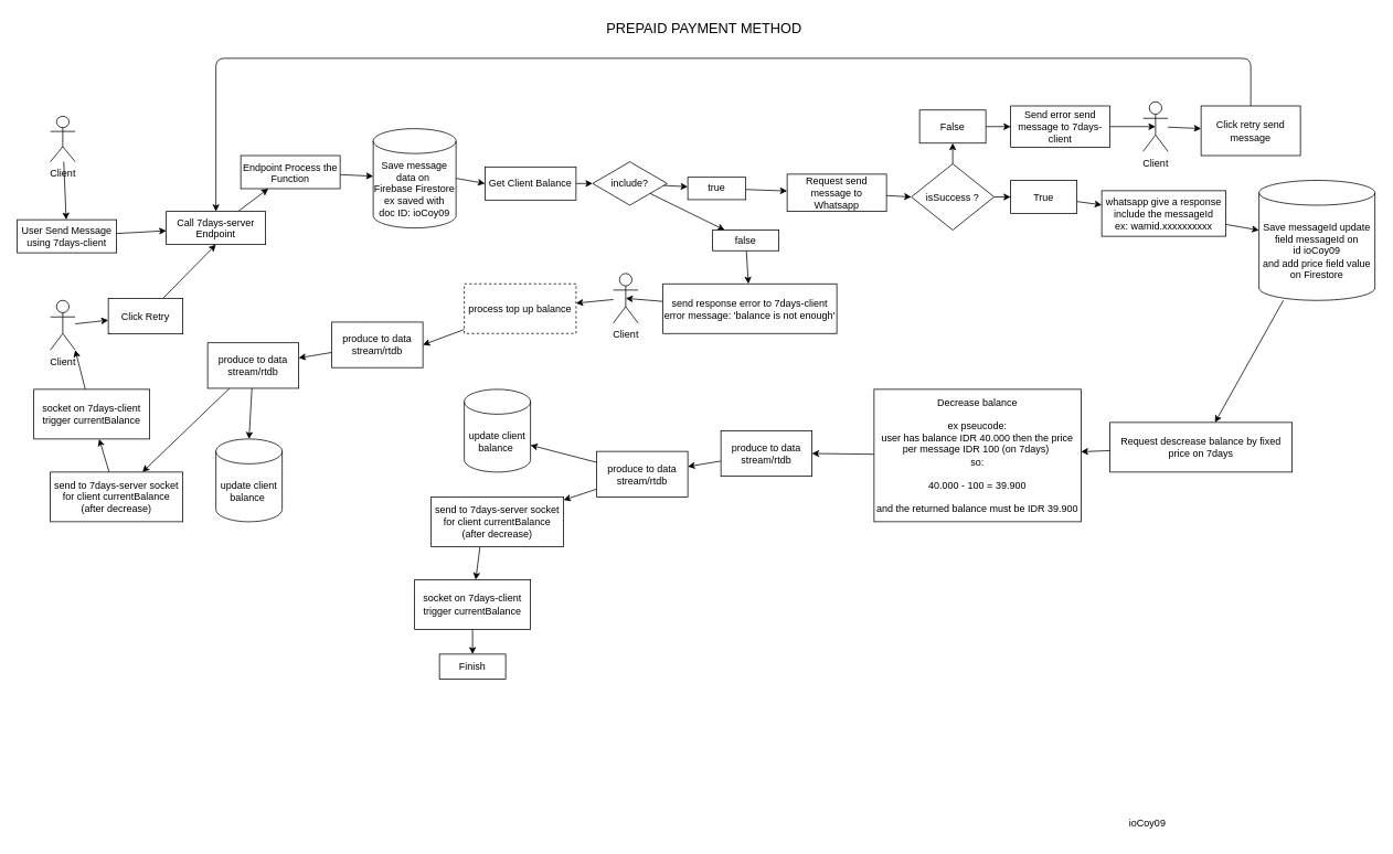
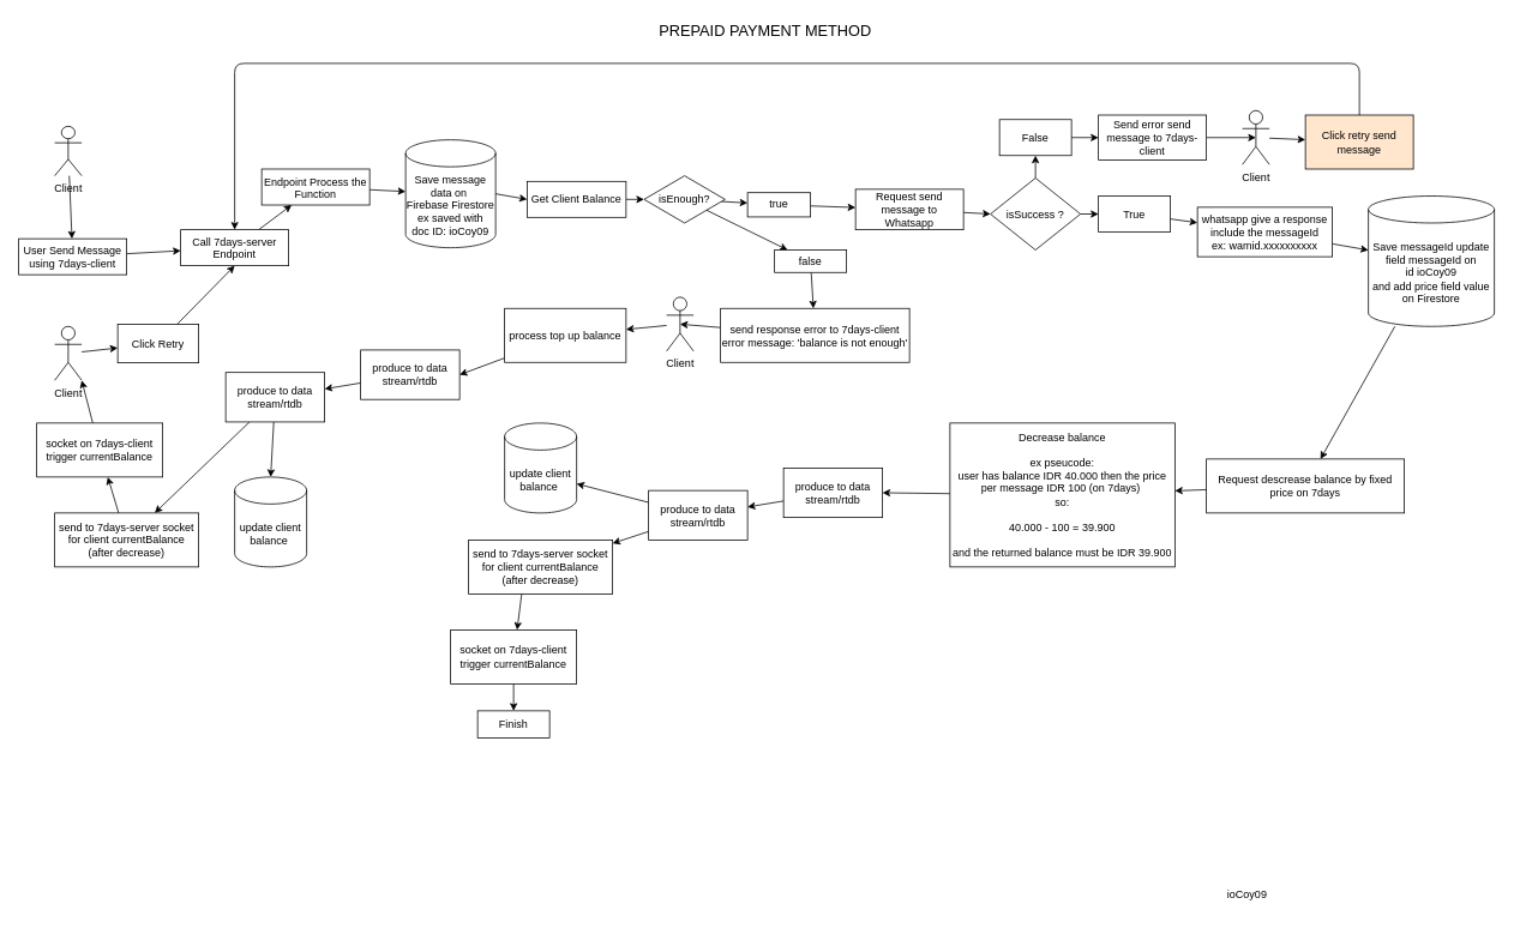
  <mxCell id="0" />
  <mxCell id="1" parent="0" />
  <mxCell id="2" value="" style="edgeStyle=none;html=1;" parent="1" source="3" target="5" edge="1"><mxGeometry relative="1" as="geometry" /></mxCell>
  <mxCell id="3" value="Client" style="shape=umlActor;verticalLabelPosition=bottom;verticalAlign=top;html=1;outlineConnect=0;" parent="1" vertex="1"><mxGeometry x="60" y="140" width="30" height="55" as="geometry" /></mxCell>
  <mxCell id="4" value="" style="edgeStyle=none;html=1;" parent="1" source="5" target="7" edge="1"><mxGeometry relative="1" as="geometry" /></mxCell>
  <mxCell id="5" value="User Send Message using 7days-client" style="whiteSpace=wrap;html=1;verticalAlign=top;align=center;" parent="1" vertex="1"><mxGeometry x="20" y="265" width="120" height="40" as="geometry" /></mxCell>
  <mxCell id="6" value="" style="edgeStyle=none;html=1;" parent="1" source="7" target="9" edge="1"><mxGeometry relative="1" as="geometry" /></mxCell>
  <mxCell id="7" value="Call 7days-server Endpoint" style="whiteSpace=wrap;html=1;verticalAlign=top;align=center;" parent="1" vertex="1"><mxGeometry x="200" y="255" width="120" height="40" as="geometry" /></mxCell>
  <mxCell id="8" value="" style="edgeStyle=none;html=1;" edge="1" parent="1" source="9" target="11"><mxGeometry relative="1" as="geometry"><mxPoint x="435" y="212.054" as="targetPoint" /></mxGeometry></mxCell>
  <mxCell id="9" value="Endpoint Process the Function" style="whiteSpace=wrap;html=1;verticalAlign=top;align=center;" parent="1" vertex="1"><mxGeometry x="290" y="187.5" width="120" height="40" as="geometry" /></mxCell>
  <mxCell id="10" style="edgeStyle=none;html=1;exitX=1;exitY=0.5;exitDx=0;exitDy=0;exitPerimeter=0;entryX=0;entryY=0.5;entryDx=0;entryDy=0;" edge="1" parent="1" source="11" target="48"><mxGeometry relative="1" as="geometry"><mxPoint x="600" y="215" as="targetPoint" /></mxGeometry></mxCell>
  <mxCell id="11" value="Save message data on&amp;nbsp;&lt;br&gt;Firebase Firestore&lt;br&gt;ex saved with &lt;br&gt;doc ID: ioCoy09" style="shape=cylinder3;whiteSpace=wrap;html=1;boundedLbl=1;backgroundOutline=1;size=15;" vertex="1" parent="1"><mxGeometry x="450" y="155" width="100" height="120" as="geometry" /></mxCell>
  <mxCell id="12" style="edgeStyle=none;html=1;entryX=0;entryY=0.5;entryDx=0;entryDy=0;" edge="1" parent="1" source="13" target="16"><mxGeometry relative="1" as="geometry" /></mxCell>
  <mxCell id="13" value="Request send message to Whatsapp" style="rounded=0;whiteSpace=wrap;html=1;" vertex="1" parent="1"><mxGeometry x="950" y="210" width="120" height="45" as="geometry" /></mxCell>
  <mxCell id="14" style="edgeStyle=none;html=1;" edge="1" parent="1" source="16" target="18"><mxGeometry relative="1" as="geometry"><mxPoint x="1150" y="152.5" as="targetPoint" /></mxGeometry></mxCell>
  <mxCell id="15" style="edgeStyle=none;html=1;" edge="1" parent="1" source="16" target="26"><mxGeometry relative="1" as="geometry"><mxPoint x="1230" y="237.5" as="targetPoint" /></mxGeometry></mxCell>
  <mxCell id="16" value="isSuccess ?" style="rhombus;whiteSpace=wrap;html=1;rounded=0;" vertex="1" parent="1"><mxGeometry x="1100" y="197.5" width="100" height="80" as="geometry" /></mxCell>
  <mxCell id="17" value="" style="edgeStyle=none;html=1;" edge="1" parent="1" source="18" target="20"><mxGeometry relative="1" as="geometry" /></mxCell>
  <mxCell id="18" value="False" style="rounded=0;whiteSpace=wrap;html=1;" vertex="1" parent="1"><mxGeometry x="1110" y="132.5" width="80" height="40" as="geometry" /></mxCell>
  <mxCell id="19" style="edgeStyle=none;html=1;entryX=0.5;entryY=0.5;entryDx=0;entryDy=0;entryPerimeter=0;" edge="1" parent="1" source="20" target="22"><mxGeometry relative="1" as="geometry" /></mxCell>
  <mxCell id="20" value="Send error send message to 7days-client" style="rounded=0;whiteSpace=wrap;html=1;" vertex="1" parent="1"><mxGeometry x="1220" y="127.5" width="120" height="50" as="geometry" /></mxCell>
  <mxCell id="21" style="edgeStyle=none;html=1;" edge="1" parent="1" source="22" target="24"><mxGeometry relative="1" as="geometry"><mxPoint x="1450" y="152.5" as="targetPoint" /></mxGeometry></mxCell>
  <mxCell id="22" value="Client" style="shape=umlActor;verticalLabelPosition=bottom;verticalAlign=top;html=1;outlineConnect=0;" vertex="1" parent="1"><mxGeometry x="1380" y="122.5" width="30" height="60" as="geometry" /></mxCell>
  <mxCell id="23" style="edgeStyle=none;html=1;entryX=0.5;entryY=0;entryDx=0;entryDy=0;" edge="1" parent="1" source="24" target="7"><mxGeometry relative="1" as="geometry"><mxPoint x="270" y="50" as="targetPoint" /><Array as="points"><mxPoint x="1510" y="70" /><mxPoint x="260" y="70" /></Array></mxGeometry></mxCell>
- <mxCell id="24" value="Click retry send message" style="rounded=0;whiteSpace=wrap;html=1;" vertex="1" parent="1"><mxGeometry x="1450" y="127.5" width="120" height="60" as="geometry" /></mxCell>
+ <mxCell id="24" value="Click retry send message" style="rounded=0;whiteSpace=wrap;html=1;fillColor=#ffe6cc;" vertex="1" parent="1"><mxGeometry x="1450" y="127.5" width="120" height="60" as="geometry" /></mxCell>
  <mxCell id="25" value="" style="edgeStyle=none;html=1;" edge="1" parent="1" source="26" target="28"><mxGeometry relative="1" as="geometry" /></mxCell>
  <mxCell id="26" value="True" style="rounded=0;whiteSpace=wrap;html=1;" vertex="1" parent="1"><mxGeometry x="1220" y="217.5" width="80" height="40" as="geometry" /></mxCell>
  <mxCell id="27" style="edgeStyle=none;html=1;" edge="1" parent="1" source="28" target="31"><mxGeometry relative="1" as="geometry"><mxPoint x="1510" y="272.5" as="targetPoint" /></mxGeometry></mxCell>
  <mxCell id="28" value="whatsapp give a response include the messageId&lt;br&gt;ex: wamid.xxxxxxxxxx" style="rounded=0;whiteSpace=wrap;html=1;" vertex="1" parent="1"><mxGeometry x="1330" y="230" width="150" height="55" as="geometry" /></mxCell>
  <mxCell id="29" value="&lt;span style=&quot;&quot;&gt;ioCoy09&lt;/span&gt;" style="text;html=1;align=center;verticalAlign=middle;resizable=0;points=[];autosize=1;strokeColor=none;fillColor=none;" vertex="1" parent="1"><mxGeometry x="1350" y="980" width="70" height="30" as="geometry" /></mxCell>
  <mxCell id="30" style="edgeStyle=none;html=1;" edge="1" parent="1" source="31" target="32"><mxGeometry relative="1" as="geometry"><mxPoint x="1280" y="380" as="targetPoint" /><mxPoint x="1299.7" y="340.65" as="sourcePoint" /></mxGeometry></mxCell>
  <mxCell id="31" value="Save messageId update field messageId on id&amp;nbsp;&lt;span style=&quot;&quot;&gt;ioCoy09&lt;br&gt;and add price field value&lt;br&gt;on Firestore&lt;br&gt;&lt;/span&gt;" style="shape=cylinder3;whiteSpace=wrap;html=1;boundedLbl=1;backgroundOutline=1;size=15;" vertex="1" parent="1"><mxGeometry x="1520" y="217.5" width="140" height="145" as="geometry" /></mxCell>
  <mxCell id="32" value="Request descrease balance by fixed price on 7days" style="rounded=0;whiteSpace=wrap;html=1;" vertex="1" parent="1"><mxGeometry x="1340" y="510" width="220" height="60" as="geometry" /></mxCell>
  <mxCell id="33" value="" style="edgeStyle=none;html=1;" edge="1" parent="1" source="32" target="35"><mxGeometry relative="1" as="geometry"><mxPoint x="1200" y="535" as="sourcePoint" /></mxGeometry></mxCell>
  <mxCell id="34" style="edgeStyle=none;html=1;entryX=1;entryY=0.5;entryDx=0;entryDy=0;" edge="1" parent="1" source="35" target="37"><mxGeometry relative="1" as="geometry"><mxPoint x="870" y="529.651" as="targetPoint" /></mxGeometry></mxCell>
  <mxCell id="35" value="Decrease balance&lt;br&gt;&lt;br&gt;ex pseucode:&lt;br&gt;user has balance IDR 40.000 then the price per message IDR 100 (on 7days)&amp;nbsp;&lt;br&gt;so:&lt;br&gt;&lt;br&gt;40.000 - 100 = 39.900&lt;br&gt;&lt;br&gt;and the returned balance must be IDR 39.900" style="rounded=0;whiteSpace=wrap;html=1;" vertex="1" parent="1"><mxGeometry x="1055" y="470" width="250" height="160" as="geometry" /></mxCell>
  <mxCell id="36" value="" style="edgeStyle=none;html=1;" edge="1" parent="1" source="37" target="40"><mxGeometry relative="1" as="geometry" /></mxCell>
  <mxCell id="37" value="produce to data stream/rtdb" style="whiteSpace=wrap;html=1;" vertex="1" parent="1"><mxGeometry x="870" y="520" width="110" height="55" as="geometry" /></mxCell>
  <mxCell id="38" style="edgeStyle=none;html=1;entryX=1;entryY=0;entryDx=0;entryDy=67.5;entryPerimeter=0;" edge="1" parent="1" source="40" target="41"><mxGeometry relative="1" as="geometry" /></mxCell>
  <mxCell id="39" style="edgeStyle=none;html=1;" edge="1" parent="1" source="40" target="43"><mxGeometry relative="1" as="geometry"><mxPoint x="660" y="640" as="targetPoint" /></mxGeometry></mxCell>
  <mxCell id="40" value="produce to data stream/rtdb" style="whiteSpace=wrap;html=1;" vertex="1" parent="1"><mxGeometry x="720" y="545" width="110" height="55" as="geometry" /></mxCell>
  <mxCell id="41" value="&lt;span style=&quot;&quot;&gt;update client balance&amp;nbsp;&lt;br&gt;&lt;/span&gt;" style="shape=cylinder3;whiteSpace=wrap;html=1;boundedLbl=1;backgroundOutline=1;size=15;" vertex="1" parent="1"><mxGeometry x="560" y="470" width="80" height="100" as="geometry" /></mxCell>
  <mxCell id="42" style="edgeStyle=none;html=1;" edge="1" parent="1" target="45"><mxGeometry relative="1" as="geometry"><mxPoint x="550" y="700" as="targetPoint" /><mxPoint x="579" y="660" as="sourcePoint" /></mxGeometry></mxCell>
  <mxCell id="43" value="send to 7days-server socket for client currentBalance (after decrease)" style="rounded=0;whiteSpace=wrap;html=1;" vertex="1" parent="1"><mxGeometry x="520" y="600" width="160" height="60" as="geometry" /></mxCell>
  <mxCell id="44" style="edgeStyle=none;html=1;" edge="1" parent="1" source="45" target="46"><mxGeometry relative="1" as="geometry" /></mxCell>
  <mxCell id="45" value="socket on 7days-client trigger currentBalance" style="rounded=0;whiteSpace=wrap;html=1;" vertex="1" parent="1"><mxGeometry x="500" y="700" width="140" height="60" as="geometry" /></mxCell>
  <mxCell id="46" value="Finish" style="whiteSpace=wrap;html=1;rounded=0;" vertex="1" parent="1"><mxGeometry x="530" y="790" width="80" height="30" as="geometry" /></mxCell>
  <mxCell id="47" value="" style="edgeStyle=none;html=1;" edge="1" parent="1" source="48" target="51"><mxGeometry relative="1" as="geometry" /></mxCell>
  <mxCell id="48" value="Get Client Balance" style="rounded=0;whiteSpace=wrap;html=1;" vertex="1" parent="1"><mxGeometry x="585" y="201.25" width="110" height="40" as="geometry" /></mxCell>
  <mxCell id="49" style="edgeStyle=none;html=1;" edge="1" parent="1" source="51" target="53"><mxGeometry relative="1" as="geometry" /></mxCell>
  <mxCell id="50" value="" style="edgeStyle=none;html=1;" edge="1" parent="1" source="51" target="55"><mxGeometry relative="1" as="geometry" /></mxCell>
- <mxCell id="51" value="include?" style="rhombus;whiteSpace=wrap;html=1;rounded=0;" vertex="1" parent="1"><mxGeometry x="715" y="195" width="90" height="52.5" as="geometry" /></mxCell>
+ <mxCell id="51" value="isEnough?" style="rhombus;whiteSpace=wrap;html=1;rounded=0;" vertex="1" parent="1"><mxGeometry x="715" y="195" width="90" height="52.5" as="geometry" /></mxCell>
  <mxCell id="52" style="edgeStyle=none;html=1;" edge="1" parent="1" source="53" target="13"><mxGeometry relative="1" as="geometry"><mxPoint x="950" y="234.491" as="targetPoint" /></mxGeometry></mxCell>
  <mxCell id="53" value="true" style="whiteSpace=wrap;html=1;rounded=0;" vertex="1" parent="1"><mxGeometry x="830" y="213.75" width="70" height="27" as="geometry" /></mxCell>
  <mxCell id="54" style="edgeStyle=none;html=1;" edge="1" parent="1" source="55" target="57"><mxGeometry relative="1" as="geometry" /></mxCell>
  <mxCell id="55" value="false" style="whiteSpace=wrap;html=1;rounded=0;" vertex="1" parent="1"><mxGeometry x="860" y="277.5" width="80" height="25" as="geometry" /></mxCell>
  <mxCell id="56" value="" style="edgeStyle=none;html=1;entryX=0.5;entryY=0.5;entryDx=0;entryDy=0;entryPerimeter=0;" edge="1" parent="1" source="57" target="59"><mxGeometry relative="1" as="geometry"><mxPoint x="770" y="372.5" as="targetPoint" /></mxGeometry></mxCell>
  <mxCell id="57" value="send response error to 7days-client&lt;br&gt;error message: 'balance is not enough'" style="whiteSpace=wrap;html=1;rounded=0;" vertex="1" parent="1"><mxGeometry x="800" y="342.5" width="210" height="60" as="geometry" /></mxCell>
  <mxCell id="58" value="" style="edgeStyle=none;html=1;" edge="1" parent="1" source="59" target="61"><mxGeometry relative="1" as="geometry"><mxPoint x="700" y="365.978" as="targetPoint" /></mxGeometry></mxCell>
  <mxCell id="59" value="Client" style="shape=umlActor;verticalLabelPosition=bottom;verticalAlign=top;html=1;outlineConnect=0;" vertex="1" parent="1"><mxGeometry x="740" y="330" width="30" height="60" as="geometry" /></mxCell>
  <mxCell id="60" style="edgeStyle=none;html=1;entryX=1;entryY=0.5;entryDx=0;entryDy=0;" edge="1" parent="1" source="61" target="63"><mxGeometry relative="1" as="geometry" /></mxCell>
- <mxCell id="61" value="process top up balance" style="whiteSpace=wrap;html=1;rounded=0;dashed=1;" vertex="1" parent="1"><mxGeometry x="560" y="342.5" width="135" height="60" as="geometry" /></mxCell>
+ <mxCell id="61" value="process top up balance" style="whiteSpace=wrap;html=1;rounded=0;" vertex="1" parent="1"><mxGeometry x="560" y="342.5" width="135" height="60" as="geometry" /></mxCell>
  <mxCell id="62" value="" style="edgeStyle=none;html=1;" edge="1" parent="1" source="63" target="66"><mxGeometry relative="1" as="geometry" /></mxCell>
  <mxCell id="63" value="produce to data stream/rtdb" style="whiteSpace=wrap;html=1;" vertex="1" parent="1"><mxGeometry x="400" y="388.75" width="110" height="55" as="geometry" /></mxCell>
  <mxCell id="64" style="edgeStyle=none;html=1;entryX=0.5;entryY=0;entryDx=0;entryDy=0;entryPerimeter=0;" edge="1" parent="1" source="66" target="67"><mxGeometry relative="1" as="geometry" /></mxCell>
  <mxCell id="65" style="edgeStyle=none;html=1;" edge="1" parent="1" source="66" target="69"><mxGeometry relative="1" as="geometry"><mxPoint x="190" y="508.75" as="targetPoint" /></mxGeometry></mxCell>
  <mxCell id="66" value="produce to data stream/rtdb" style="whiteSpace=wrap;html=1;" vertex="1" parent="1"><mxGeometry x="250" y="413.75" width="110" height="55" as="geometry" /></mxCell>
  <mxCell id="67" value="&lt;span style=&quot;&quot;&gt;update client balance&amp;nbsp;&lt;br&gt;&lt;/span&gt;" style="shape=cylinder3;whiteSpace=wrap;html=1;boundedLbl=1;backgroundOutline=1;size=15;" vertex="1" parent="1"><mxGeometry x="260" y="530" width="80" height="100" as="geometry" /></mxCell>
  <mxCell id="68" style="edgeStyle=none;html=1;" edge="1" parent="1" target="71" source="69"><mxGeometry relative="1" as="geometry"><mxPoint x="80" y="568.75" as="targetPoint" /><mxPoint x="109" y="528.75" as="sourcePoint" /></mxGeometry></mxCell>
  <mxCell id="69" value="send to 7days-server socket for client currentBalance (after decrease)" style="rounded=0;whiteSpace=wrap;html=1;" vertex="1" parent="1"><mxGeometry x="60" y="570" width="160" height="60" as="geometry" /></mxCell>
  <mxCell id="70" style="edgeStyle=none;html=1;entryX=1;entryY=1;entryDx=0;entryDy=0;entryPerimeter=0;" edge="1" parent="1" source="71" target="73"><mxGeometry relative="1" as="geometry"><mxPoint x="110" y="440" as="targetPoint" /></mxGeometry></mxCell>
  <mxCell id="71" value="socket on 7days-client trigger currentBalance" style="rounded=0;whiteSpace=wrap;html=1;" vertex="1" parent="1"><mxGeometry x="40" y="470" width="140" height="60" as="geometry" /></mxCell>
  <mxCell id="72" style="edgeStyle=none;html=1;" edge="1" parent="1" source="73" target="75"><mxGeometry relative="1" as="geometry"><mxPoint x="130" y="380" as="targetPoint" /></mxGeometry></mxCell>
  <mxCell id="73" value="Client" style="shape=umlActor;verticalLabelPosition=bottom;verticalAlign=top;html=1;outlineConnect=0;" vertex="1" parent="1"><mxGeometry x="60" y="362.5" width="30" height="60" as="geometry" /></mxCell>
  <mxCell id="74" style="edgeStyle=none;html=1;entryX=0.5;entryY=1;entryDx=0;entryDy=0;" edge="1" parent="1" source="75" target="7"><mxGeometry relative="1" as="geometry" /></mxCell>
  <mxCell id="75" value="Click Retry" style="rounded=0;whiteSpace=wrap;html=1;" vertex="1" parent="1"><mxGeometry x="130" y="360" width="90" height="43" as="geometry" /></mxCell>
  <mxCell id="76" value="&lt;font style=&quot;font-size: 17px;&quot;&gt;PREPAID PAYMENT METHOD&lt;/font&gt;" style="text;html=1;strokeColor=none;fillColor=none;align=center;verticalAlign=middle;whiteSpace=wrap;rounded=0;" vertex="1" parent="1"><mxGeometry x="675" y="20" width="350" height="30" as="geometry" /></mxCell>
